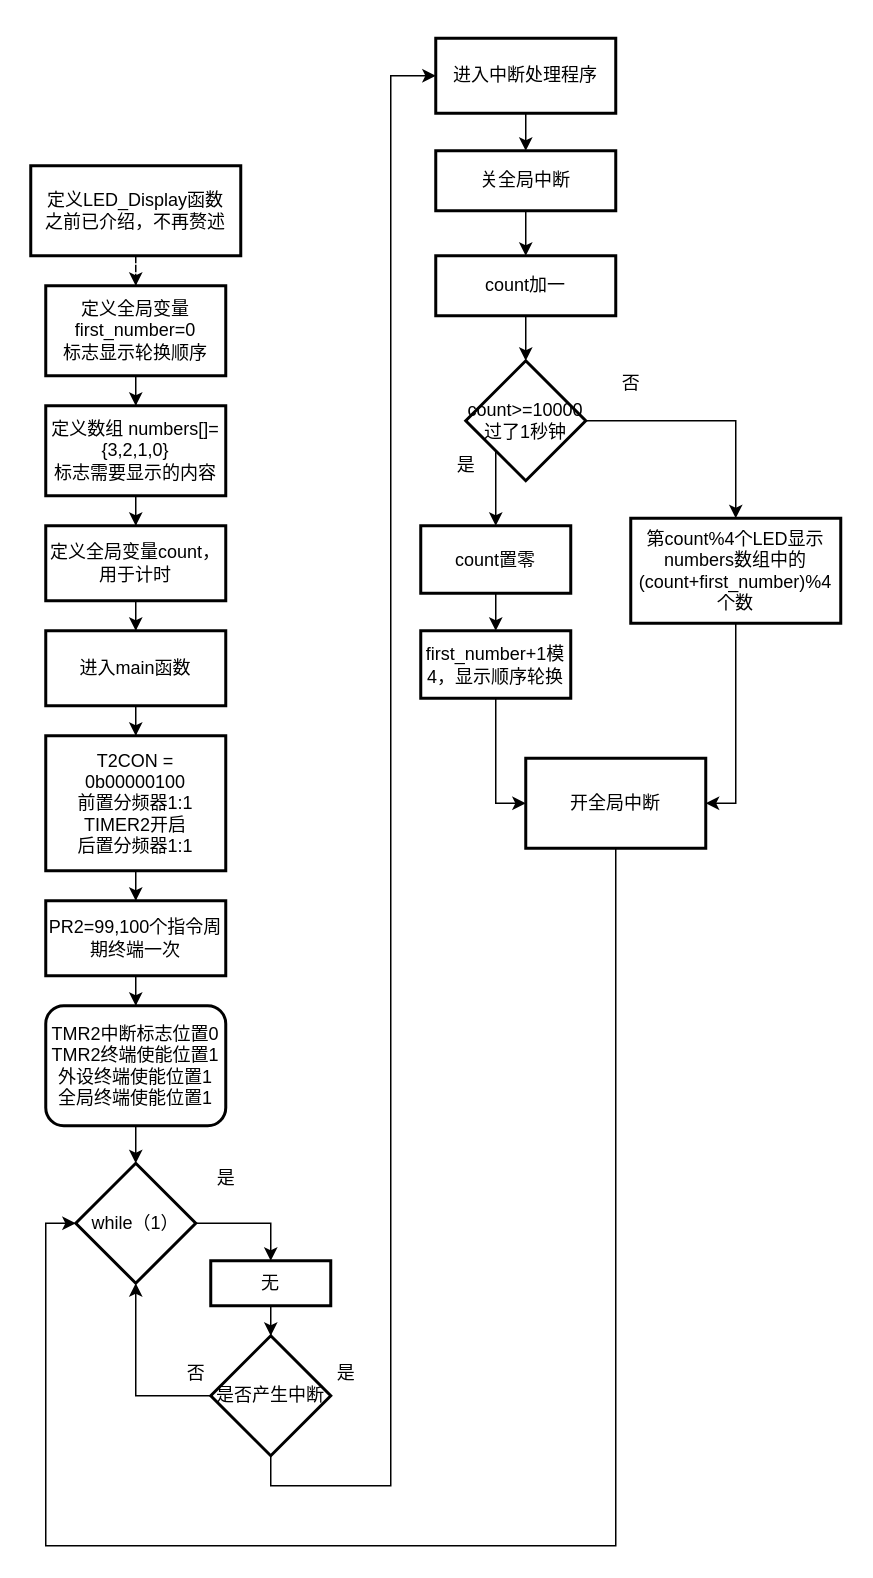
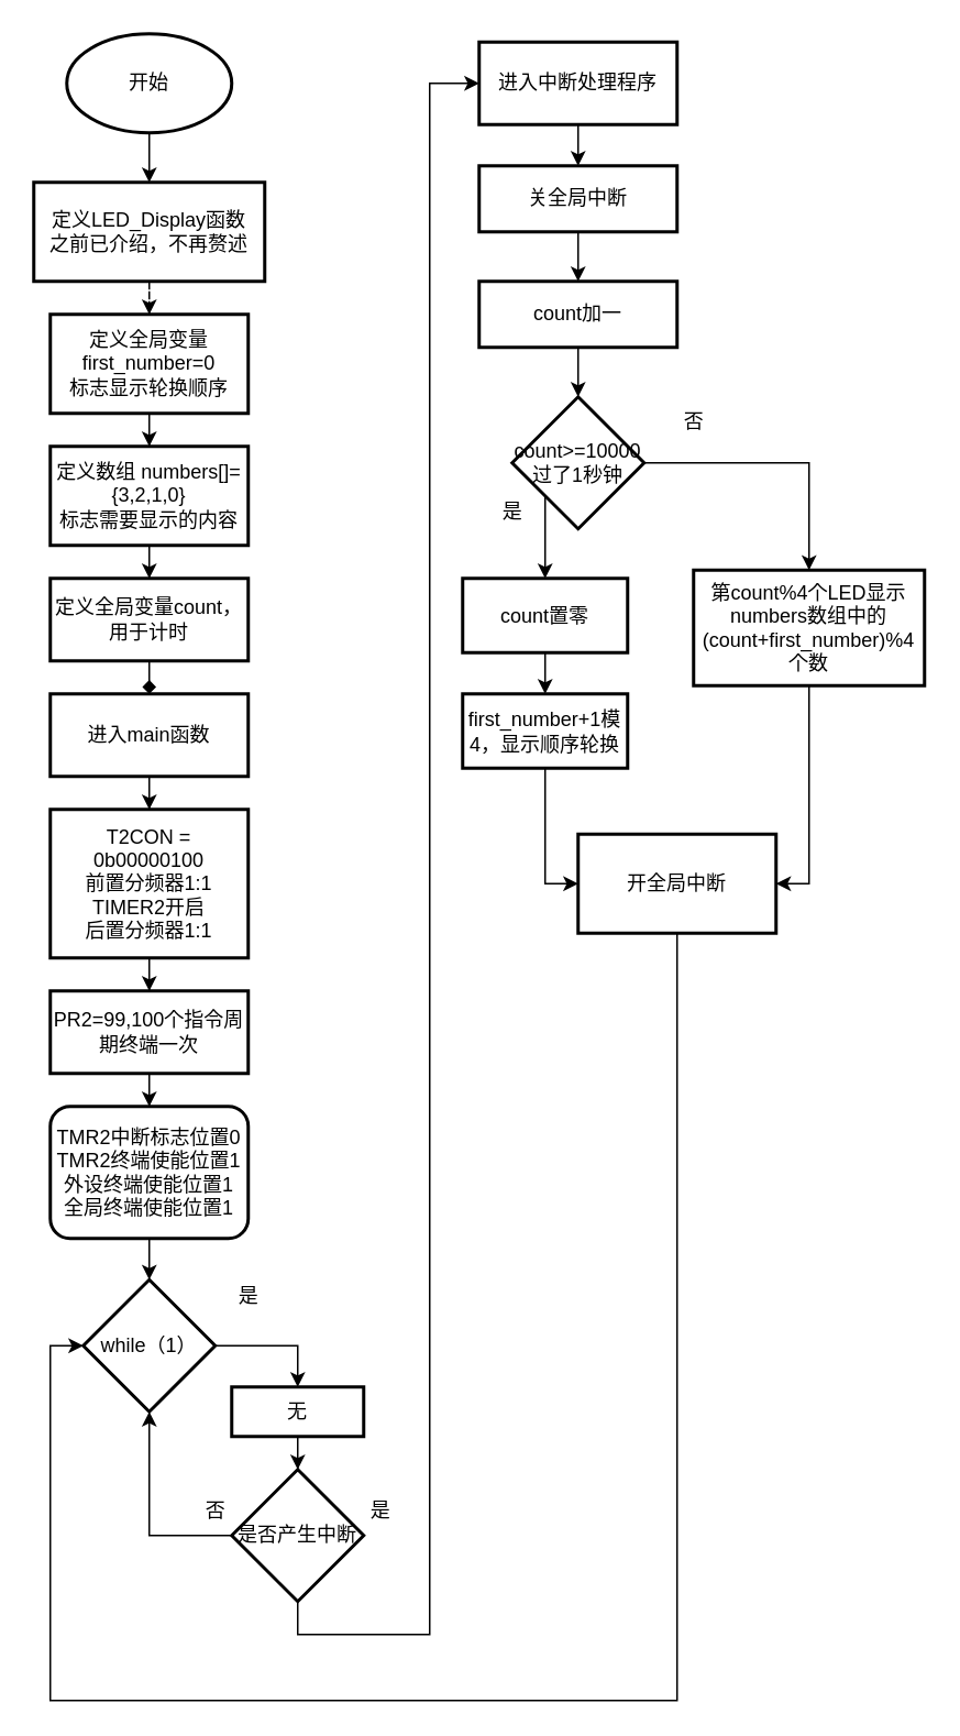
  <mxCell id="0" />
  <mxCell id="1" parent="0" />
+ <mxCell id="2" value="" style="edgeStyle=orthogonalEdgeStyle;rounded=0;orthogonalLoop=1;jettySize=auto;html=1;" parent="1" source="3" target="5" edge="1"><mxGeometry relative="1" as="geometry" /></mxCell>
+ <mxCell id="3" value="开始" style="strokeWidth=2;html=1;shape=mxgraph.flowchart.start_1;whiteSpace=wrap;" parent="1" vertex="1"><mxGeometry x="40" y="20" width="100" height="60" as="geometry" /></mxCell>
  <mxCell id="4" value="" style="edgeStyle=orthogonalEdgeStyle;rounded=0;orthogonalLoop=1;jettySize=auto;html=1;dashed=1;" parent="1" source="5" target="7" edge="1"><mxGeometry relative="1" as="geometry" /></mxCell>
  <mxCell id="5" value="定义LED_Display函数&lt;br&gt;之前已介绍，不再赘述" style="whiteSpace=wrap;html=1;strokeWidth=2;" parent="1" vertex="1"><mxGeometry x="20" y="110" width="140" height="60" as="geometry" /></mxCell>
  <mxCell id="6" value="" style="edgeStyle=orthogonalEdgeStyle;rounded=0;orthogonalLoop=1;jettySize=auto;html=1;" parent="1" source="7" target="9" edge="1"><mxGeometry relative="1" as="geometry" /></mxCell>
  <mxCell id="7" value="定义全局变量first_number=0&lt;br&gt;标志显示轮换顺序" style="whiteSpace=wrap;html=1;strokeWidth=2;" parent="1" vertex="1"><mxGeometry x="30" y="190" width="120" height="60" as="geometry" /></mxCell>
  <mxCell id="8" value="" style="edgeStyle=orthogonalEdgeStyle;rounded=0;orthogonalLoop=1;jettySize=auto;html=1;" parent="1" source="9" target="11" edge="1"><mxGeometry relative="1" as="geometry" /></mxCell>
  <mxCell id="9" value="定义数组 numbers[]={3,2,1,0}&lt;br&gt;标志需要显示的内容" style="whiteSpace=wrap;html=1;strokeWidth=2;" parent="1" vertex="1"><mxGeometry x="30" y="270" width="120" height="60" as="geometry" /></mxCell>
- <mxCell id="10" value="" style="edgeStyle=orthogonalEdgeStyle;rounded=0;orthogonalLoop=1;jettySize=auto;html=1;" parent="1" source="11" target="13" edge="1"><mxGeometry relative="1" as="geometry" /></mxCell>
+ <mxCell id="10" value="" style="edgeStyle=orthogonalEdgeStyle;rounded=0;orthogonalLoop=1;jettySize=auto;html=1;endArrow=diamond;" parent="1" source="11" target="13" edge="1"><mxGeometry relative="1" as="geometry" /></mxCell>
  <mxCell id="11" value="定义全局变量count，用于计时" style="whiteSpace=wrap;html=1;strokeWidth=2;" parent="1" vertex="1"><mxGeometry x="30" y="350" width="120" height="50" as="geometry" /></mxCell>
  <mxCell id="12" value="" style="edgeStyle=orthogonalEdgeStyle;rounded=0;orthogonalLoop=1;jettySize=auto;html=1;" parent="1" source="13" target="15" edge="1"><mxGeometry relative="1" as="geometry" /></mxCell>
  <mxCell id="13" value="进入main函数" style="whiteSpace=wrap;html=1;strokeWidth=2;" parent="1" vertex="1"><mxGeometry x="30" y="420" width="120" height="50" as="geometry" /></mxCell>
  <mxCell id="14" value="" style="edgeStyle=orthogonalEdgeStyle;rounded=0;orthogonalLoop=1;jettySize=auto;html=1;" edge="1" parent="1" source="15" target="17"><mxGeometry relative="1" as="geometry" /></mxCell>
  <mxCell id="15" value="T2CON = 0b00000100&lt;br&gt;前置分频器1:1&lt;br&gt;TIMER2开启&lt;br&gt;后置分频器1:1" style="whiteSpace=wrap;html=1;strokeWidth=2;" parent="1" vertex="1"><mxGeometry x="30" y="490" width="120" height="90" as="geometry" /></mxCell>
  <mxCell id="16" value="" style="edgeStyle=orthogonalEdgeStyle;rounded=0;orthogonalLoop=1;jettySize=auto;html=1;" edge="1" parent="1" source="17" target="19"><mxGeometry relative="1" as="geometry" /></mxCell>
  <mxCell id="17" value="PR2=99,100个指令周期终端一次" style="whiteSpace=wrap;html=1;strokeWidth=2;" vertex="1" parent="1"><mxGeometry x="30" y="600" width="120" height="50" as="geometry" /></mxCell>
  <mxCell id="18" value="" style="edgeStyle=orthogonalEdgeStyle;rounded=0;orthogonalLoop=1;jettySize=auto;html=1;" edge="1" parent="1" source="19" target="21"><mxGeometry relative="1" as="geometry" /></mxCell>
  <mxCell id="19" value="TMR2中断标志位置0&lt;br&gt;TMR2终端使能位置1&lt;br&gt;外设终端使能位置1&lt;br&gt;全局终端使能位置1" style="whiteSpace=wrap;html=1;strokeWidth=2;rounded=1;" vertex="1" parent="1"><mxGeometry x="30" y="670" width="120" height="80" as="geometry" /></mxCell>
  <mxCell id="20" value="" style="edgeStyle=orthogonalEdgeStyle;rounded=0;orthogonalLoop=1;jettySize=auto;html=1;" edge="1" parent="1" source="21" target="24"><mxGeometry relative="1" as="geometry"><Array as="points"><mxPoint x="180" y="815" /></Array></mxGeometry></mxCell>
  <mxCell id="21" value="while（1）" style="rhombus;whiteSpace=wrap;html=1;strokeWidth=2;" vertex="1" parent="1"><mxGeometry x="50" y="775" width="80" height="80" as="geometry" /></mxCell>
  <mxCell id="22" value="是" style="text;html=1;align=center;verticalAlign=middle;resizable=0;points=[];autosize=1;strokeColor=none;fillColor=none;" vertex="1" parent="1"><mxGeometry x="130" y="770" width="40" height="30" as="geometry" /></mxCell>
  <mxCell id="23" value="" style="edgeStyle=orthogonalEdgeStyle;rounded=0;orthogonalLoop=1;jettySize=auto;html=1;" edge="1" parent="1" source="24" target="27"><mxGeometry relative="1" as="geometry" /></mxCell>
  <mxCell id="24" value="无" style="whiteSpace=wrap;html=1;strokeWidth=2;" vertex="1" parent="1"><mxGeometry x="140" y="840" width="80" height="30" as="geometry" /></mxCell>
  <mxCell id="25" style="edgeStyle=orthogonalEdgeStyle;rounded=0;orthogonalLoop=1;jettySize=auto;html=1;entryX=0.5;entryY=1;entryDx=0;entryDy=0;" edge="1" parent="1" source="27" target="21"><mxGeometry relative="1" as="geometry" /></mxCell>
  <mxCell id="26" value="" style="edgeStyle=orthogonalEdgeStyle;rounded=0;orthogonalLoop=1;jettySize=auto;html=1;" edge="1" parent="1" source="27" target="31"><mxGeometry relative="1" as="geometry"><Array as="points"><mxPoint x="180" y="990" /><mxPoint x="260" y="990" /><mxPoint x="260" y="50" /></Array></mxGeometry></mxCell>
  <mxCell id="27" value="是否产生中断" style="rhombus;whiteSpace=wrap;html=1;strokeWidth=2;" vertex="1" parent="1"><mxGeometry x="140" y="890" width="80" height="80" as="geometry" /></mxCell>
  <mxCell id="28" value="是" style="text;html=1;align=center;verticalAlign=middle;resizable=0;points=[];autosize=1;strokeColor=none;fillColor=none;" vertex="1" parent="1"><mxGeometry x="210" y="900" width="40" height="30" as="geometry" /></mxCell>
  <mxCell id="29" value="否" style="text;html=1;align=center;verticalAlign=middle;resizable=0;points=[];autosize=1;strokeColor=none;fillColor=none;" vertex="1" parent="1"><mxGeometry x="110" y="900" width="40" height="30" as="geometry" /></mxCell>
  <mxCell id="30" value="" style="edgeStyle=orthogonalEdgeStyle;rounded=0;orthogonalLoop=1;jettySize=auto;html=1;" edge="1" parent="1" source="31" target="33"><mxGeometry relative="1" as="geometry" /></mxCell>
  <mxCell id="31" value="进入中断处理程序" style="whiteSpace=wrap;html=1;strokeWidth=2;" vertex="1" parent="1"><mxGeometry x="290" y="25" width="120" height="50" as="geometry" /></mxCell>
  <mxCell id="32" value="" style="edgeStyle=orthogonalEdgeStyle;rounded=0;orthogonalLoop=1;jettySize=auto;html=1;" edge="1" parent="1" source="33" target="35"><mxGeometry relative="1" as="geometry" /></mxCell>
  <mxCell id="33" value="关全局中断" style="whiteSpace=wrap;html=1;strokeWidth=2;" vertex="1" parent="1"><mxGeometry x="290" y="100" width="120" height="40" as="geometry" /></mxCell>
  <mxCell id="34" value="" style="edgeStyle=orthogonalEdgeStyle;rounded=0;orthogonalLoop=1;jettySize=auto;html=1;" edge="1" parent="1" source="35" target="38"><mxGeometry relative="1" as="geometry" /></mxCell>
  <mxCell id="35" value="count加一" style="whiteSpace=wrap;html=1;strokeWidth=2;" vertex="1" parent="1"><mxGeometry x="290" y="170" width="120" height="40" as="geometry" /></mxCell>
  <mxCell id="36" value="" style="edgeStyle=orthogonalEdgeStyle;rounded=0;orthogonalLoop=1;jettySize=auto;html=1;" edge="1" parent="1" source="38" target="40"><mxGeometry relative="1" as="geometry"><Array as="points"><mxPoint x="330" y="330" /><mxPoint x="330" y="330" /></Array></mxGeometry></mxCell>
  <mxCell id="37" value="" style="edgeStyle=orthogonalEdgeStyle;rounded=0;orthogonalLoop=1;jettySize=auto;html=1;" edge="1" parent="1" source="38" target="46"><mxGeometry relative="1" as="geometry" /></mxCell>
  <mxCell id="38" value="count&amp;gt;=10000&lt;br&gt;过了1秒钟" style="rhombus;whiteSpace=wrap;html=1;strokeWidth=2;" vertex="1" parent="1"><mxGeometry x="310" y="240" width="80" height="80" as="geometry" /></mxCell>
  <mxCell id="39" value="" style="edgeStyle=orthogonalEdgeStyle;rounded=0;orthogonalLoop=1;jettySize=auto;html=1;" edge="1" parent="1" source="40" target="42"><mxGeometry relative="1" as="geometry" /></mxCell>
  <mxCell id="40" value="count置零" style="whiteSpace=wrap;html=1;strokeWidth=2;" vertex="1" parent="1"><mxGeometry x="280" y="350" width="100" height="45" as="geometry" /></mxCell>
  <mxCell id="41" style="edgeStyle=orthogonalEdgeStyle;rounded=0;orthogonalLoop=1;jettySize=auto;html=1;entryX=0;entryY=0.5;entryDx=0;entryDy=0;" edge="1" parent="1" source="42" target="48"><mxGeometry relative="1" as="geometry" /></mxCell>
  <mxCell id="42" value="first_number+1模4，显示顺序轮换" style="whiteSpace=wrap;html=1;strokeWidth=2;" vertex="1" parent="1"><mxGeometry x="280" y="420" width="100" height="45" as="geometry" /></mxCell>
  <mxCell id="43" value="是" style="text;html=1;align=center;verticalAlign=middle;resizable=0;points=[];autosize=1;strokeColor=none;fillColor=none;" vertex="1" parent="1"><mxGeometry x="290" y="295" width="40" height="30" as="geometry" /></mxCell>
  <mxCell id="44" value="否" style="text;html=1;align=center;verticalAlign=middle;resizable=0;points=[];autosize=1;strokeColor=none;fillColor=none;" vertex="1" parent="1"><mxGeometry x="400" y="240" width="40" height="30" as="geometry" /></mxCell>
  <mxCell id="45" style="edgeStyle=orthogonalEdgeStyle;rounded=0;orthogonalLoop=1;jettySize=auto;html=1;entryX=1;entryY=0.5;entryDx=0;entryDy=0;" edge="1" parent="1" source="46" target="48"><mxGeometry relative="1" as="geometry" /></mxCell>
  <mxCell id="46" value="第count%4个LED显示numbers数组中的(count+first_number)%4个数" style="whiteSpace=wrap;html=1;strokeWidth=2;" vertex="1" parent="1"><mxGeometry x="420" y="345" width="140" height="70" as="geometry" /></mxCell>
  <mxCell id="47" style="edgeStyle=orthogonalEdgeStyle;rounded=0;orthogonalLoop=1;jettySize=auto;html=1;entryX=0;entryY=0.5;entryDx=0;entryDy=0;" edge="1" parent="1" source="48" target="21"><mxGeometry relative="1" as="geometry"><Array as="points"><mxPoint x="410" y="1030" /><mxPoint x="30" y="1030" /><mxPoint x="30" y="815" /></Array></mxGeometry></mxCell>
  <mxCell id="48" value="开全局中断" style="whiteSpace=wrap;html=1;strokeWidth=2;" vertex="1" parent="1"><mxGeometry x="350" y="505" width="120" height="60" as="geometry" /></mxCell>
